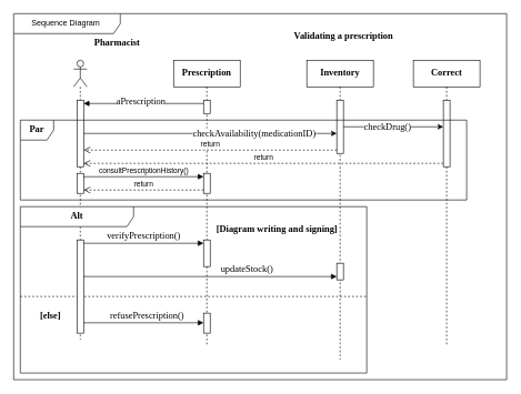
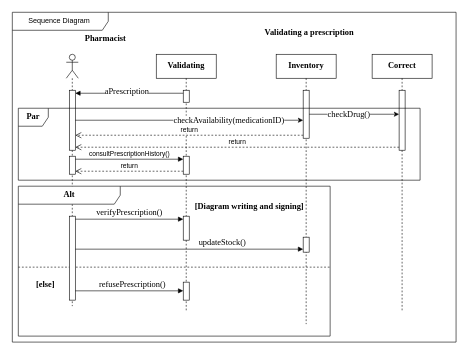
  <mxCell id="0" />
  <mxCell id="1" parent="0" />
  <mxCell id="2" value="Sequence Diagram&amp;nbsp;" style="shape=umlFrame;whiteSpace=wrap;html=1;pointerEvents=0;recursiveResize=0;container=1;collapsible=0;width=160;" parent="1" vertex="1"><mxGeometry x="20" y="20" width="740" height="550" as="geometry" /></mxCell>
  <mxCell id="3" value="Validating a prescription" style="text;html=1;align=center;verticalAlign=middle;resizable=0;points=[];autosize=1;strokeColor=none;fillColor=none;fontFamily=Times New Roman;fontSize=14;fontStyle=1" parent="2" vertex="1"><mxGeometry x="410" y="20" width="170" height="30" as="geometry" /></mxCell>
- <mxCell id="4" value="&lt;font style=&quot;font-size: 14px;&quot; face=&quot;Times New Roman&quot;&gt;&lt;b&gt;Prescription&lt;/b&gt;&lt;/font&gt;" style="shape=umlLifeline;perimeter=lifelinePerimeter;whiteSpace=wrap;html=1;container=1;dropTarget=0;collapsible=0;recursiveResize=0;outlineConnect=0;portConstraint=eastwest;newEdgeStyle={&quot;curved&quot;:0,&quot;rounded&quot;:0};align=center;" parent="2" vertex="1"><mxGeometry x="240" y="70" width="100" height="430" as="geometry" /></mxCell>
+ <mxCell id="4" value="&lt;font style=&quot;font-size: 14px;&quot; face=&quot;Times New Roman&quot;&gt;&lt;b&gt;Validating&lt;/b&gt;&lt;/font&gt;" style="shape=umlLifeline;perimeter=lifelinePerimeter;whiteSpace=wrap;html=1;container=1;dropTarget=0;collapsible=0;recursiveResize=0;outlineConnect=0;portConstraint=eastwest;newEdgeStyle={&quot;curved&quot;:0,&quot;rounded&quot;:0};align=center;" parent="2" vertex="1"><mxGeometry x="240" y="70" width="100" height="430" as="geometry" /></mxCell>
  <mxCell id="5" value="" style="html=1;points=[[0,0,0,0,5],[0,1,0,0,-5],[1,0,0,0,5],[1,1,0,0,-5]];perimeter=orthogonalPerimeter;outlineConnect=0;targetShapes=umlLifeline;portConstraint=eastwest;newEdgeStyle={&quot;curved&quot;:0,&quot;rounded&quot;:0};" parent="4" vertex="1"><mxGeometry x="45" y="60" width="10" height="20" as="geometry" /></mxCell>
  <mxCell id="6" value="" style="html=1;points=[[0,0,0,0,5],[0,1,0,0,-5],[1,0,0,0,5],[1,1,0,0,-5]];perimeter=orthogonalPerimeter;outlineConnect=0;targetShapes=umlLifeline;portConstraint=eastwest;newEdgeStyle={&quot;curved&quot;:0,&quot;rounded&quot;:0};" parent="4" vertex="1"><mxGeometry x="45" y="170" width="10" height="30" as="geometry" /></mxCell>
  <mxCell id="7" value="&lt;font size=&quot;1&quot; face=&quot;Times New Roman&quot;&gt;&lt;b style=&quot;font-size: 14px;&quot;&gt;Correct&lt;/b&gt;&lt;/font&gt;" style="shape=umlLifeline;perimeter=lifelinePerimeter;whiteSpace=wrap;html=1;container=1;dropTarget=0;collapsible=0;recursiveResize=0;outlineConnect=0;portConstraint=eastwest;newEdgeStyle={&quot;curved&quot;:0,&quot;rounded&quot;:0};" parent="2" vertex="1"><mxGeometry x="600" y="70" width="100" height="430" as="geometry" /></mxCell>
  <mxCell id="8" value="" style="html=1;points=[[0,0,0,0,5],[0,1,0,0,-5],[1,0,0,0,5],[1,1,0,0,-5]];perimeter=orthogonalPerimeter;outlineConnect=0;targetShapes=umlLifeline;portConstraint=eastwest;newEdgeStyle={&quot;curved&quot;:0,&quot;rounded&quot;:0};" parent="7" vertex="1"><mxGeometry x="45" y="60" width="10" height="100" as="geometry" /></mxCell>
  <mxCell id="9" value="&lt;b&gt;&lt;font style=&quot;font-size: 14px;&quot; face=&quot;Times New Roman&quot;&gt;Inventory&lt;/font&gt;&lt;/b&gt;" style="shape=umlLifeline;perimeter=lifelinePerimeter;whiteSpace=wrap;html=1;container=1;dropTarget=0;collapsible=0;recursiveResize=0;outlineConnect=0;portConstraint=eastwest;newEdgeStyle={&quot;curved&quot;:0,&quot;rounded&quot;:0};" parent="2" vertex="1"><mxGeometry x="440" y="70" width="100" height="450" as="geometry" /></mxCell>
  <mxCell id="10" value="" style="html=1;points=[[0,0,0,0,5],[0,1,0,0,-5],[1,0,0,0,5],[1,1,0,0,-5]];perimeter=orthogonalPerimeter;outlineConnect=0;targetShapes=umlLifeline;portConstraint=eastwest;newEdgeStyle={&quot;curved&quot;:0,&quot;rounded&quot;:0};" parent="9" vertex="1"><mxGeometry x="45" y="60" width="10" height="80" as="geometry" /></mxCell>
  <mxCell id="11" value="" style="html=1;points=[[0,0,0,0,5],[0,1,0,0,-5],[1,0,0,0,5],[1,1,0,0,-5]];perimeter=orthogonalPerimeter;outlineConnect=0;targetShapes=umlLifeline;portConstraint=eastwest;newEdgeStyle={&quot;curved&quot;:0,&quot;rounded&quot;:0};" parent="9" vertex="1"><mxGeometry x="45" y="305" width="10" height="25" as="geometry" /></mxCell>
  <mxCell id="12" value="" style="shape=umlLifeline;perimeter=lifelinePerimeter;whiteSpace=wrap;html=1;container=1;dropTarget=0;collapsible=0;recursiveResize=0;outlineConnect=0;portConstraint=eastwest;newEdgeStyle={&quot;curved&quot;:0,&quot;rounded&quot;:0};participant=umlActor;" parent="2" vertex="1"><mxGeometry x="90" y="70" width="20" height="420" as="geometry" /></mxCell>
  <mxCell id="13" value="" style="html=1;points=[[0,0,0,0,5],[0,1,0,0,-5],[1,0,0,0,5],[1,1,0,0,-5]];perimeter=orthogonalPerimeter;outlineConnect=0;targetShapes=umlLifeline;portConstraint=eastwest;newEdgeStyle={&quot;curved&quot;:0,&quot;rounded&quot;:0};" parent="12" vertex="1"><mxGeometry x="5" y="60" width="10" height="100" as="geometry" /></mxCell>
  <mxCell id="14" value="" style="html=1;points=[[0,0,0,0,5],[0,1,0,0,-5],[1,0,0,0,5],[1,1,0,0,-5]];perimeter=orthogonalPerimeter;outlineConnect=0;targetShapes=umlLifeline;portConstraint=eastwest;newEdgeStyle={&quot;curved&quot;:0,&quot;rounded&quot;:0};" parent="12" vertex="1"><mxGeometry x="5" y="170" width="10" height="30" as="geometry" /></mxCell>
  <mxCell id="15" value="Pharmacist" style="text;html=1;align=center;verticalAlign=middle;resizable=0;points=[];autosize=1;strokeColor=none;fillColor=none;fontFamily=Times New Roman;fontStyle=1;fontSize=14;" parent="2" vertex="1"><mxGeometry x="110" y="30" width="90" height="30" as="geometry" /></mxCell>
  <mxCell id="16" value="" style="html=1;verticalAlign=bottom;labelBackgroundColor=none;endArrow=block;endFill=1;endSize=6;align=left;rounded=0;entryX=1;entryY=0;entryDx=0;entryDy=5;entryPerimeter=0;" parent="2" source="5" target="13" edge="1"><mxGeometry x="-1" relative="1" as="geometry"><mxPoint x="330" y="160" as="sourcePoint" /><mxPoint x="490" y="160" as="targetPoint" /></mxGeometry></mxCell>
  <mxCell id="17" value="aPrescription" style="edgeLabel;html=1;align=center;verticalAlign=middle;resizable=0;points=[];fontFamily=Times New Roman;fontSize=14;" parent="16" vertex="1" connectable="0"><mxGeometry x="0.087" y="-3" relative="1" as="geometry"><mxPoint x="3" as="offset" /></mxGeometry></mxCell>
  <mxCell id="18" value="" style="edgeStyle=none;orthogonalLoop=1;jettySize=auto;html=1;rounded=0;" parent="2" source="13" target="10" edge="1"><mxGeometry width="100" relative="1" as="geometry"><mxPoint x="160" y="320" as="sourcePoint" /><mxPoint x="260" y="320" as="targetPoint" /><Array as="points" /></mxGeometry></mxCell>
  <mxCell id="19" value="checkAvailability(medicationID)" style="edgeLabel;html=1;align=center;verticalAlign=middle;resizable=0;points=[];fontFamily=Times New Roman;fontSize=14;" parent="18" vertex="1" connectable="0"><mxGeometry x="0.317" relative="1" as="geometry"><mxPoint x="5" as="offset" /></mxGeometry></mxCell>
  <mxCell id="20" value="" style="edgeStyle=none;orthogonalLoop=1;jettySize=auto;html=1;rounded=0;" parent="2" source="10" target="8" edge="1"><mxGeometry width="100" relative="1" as="geometry"><mxPoint x="520" y="170" as="sourcePoint" /><mxPoint x="540" y="340" as="targetPoint" /><Array as="points" /></mxGeometry></mxCell>
  <mxCell id="21" value="checkDrug()" style="edgeLabel;html=1;align=center;verticalAlign=middle;resizable=0;points=[];fontSize=14;fontFamily=Times New Roman;" parent="20" vertex="1" connectable="0"><mxGeometry x="-0.128" relative="1" as="geometry"><mxPoint as="offset" /></mxGeometry></mxCell>
  <mxCell id="22" value="return" style="html=1;verticalAlign=bottom;endArrow=open;dashed=1;endSize=8;curved=0;rounded=0;exitX=0;exitY=1;exitDx=0;exitDy=-5;exitPerimeter=0;" parent="2" source="6" target="14" edge="1"><mxGeometry relative="1" as="geometry"><mxPoint x="280" y="285" as="sourcePoint" /><mxPoint x="370" y="160" as="targetPoint" /></mxGeometry></mxCell>
  <mxCell id="23" value="return" style="html=1;verticalAlign=bottom;endArrow=open;dashed=1;endSize=8;curved=0;rounded=0;exitX=0;exitY=1;exitDx=0;exitDy=-5;exitPerimeter=0;" parent="2" source="10" target="13" edge="1"><mxGeometry relative="1" as="geometry"><mxPoint x="450" y="160" as="sourcePoint" /><mxPoint x="370" y="160" as="targetPoint" /></mxGeometry></mxCell>
  <mxCell id="24" value="return" style="html=1;verticalAlign=bottom;endArrow=open;dashed=1;endSize=8;curved=0;rounded=0;exitX=0;exitY=1;exitDx=0;exitDy=-5;exitPerimeter=0;entryX=1;entryY=1;entryDx=0;entryDy=-5;entryPerimeter=0;" parent="2" source="8" target="13" edge="1"><mxGeometry relative="1" as="geometry"><mxPoint x="450" y="160" as="sourcePoint" /><mxPoint x="370" y="160" as="targetPoint" /></mxGeometry></mxCell>
  <mxCell id="25" value="consultPrescriptionHistory()" style="html=1;verticalAlign=bottom;endArrow=block;curved=0;rounded=0;exitX=1;exitY=0;exitDx=0;exitDy=5;exitPerimeter=0;entryX=0;entryY=0;entryDx=0;entryDy=5;entryPerimeter=0;" parent="2" source="14" target="6" edge="1"><mxGeometry width="80" relative="1" as="geometry"><mxPoint x="370" y="160" as="sourcePoint" /><mxPoint x="450" y="160" as="targetPoint" /></mxGeometry></mxCell>
  <mxCell id="26" value="&lt;font size=&quot;1&quot; face=&quot;Times New Roman&quot;&gt;&lt;b style=&quot;font-size: 14px;&quot;&gt;Alt&lt;/b&gt;&lt;/font&gt;" style="shape=umlFrame;whiteSpace=wrap;html=1;pointerEvents=0;recursiveResize=0;container=1;collapsible=0;width=170;" parent="2" vertex="1"><mxGeometry x="10" y="290" width="520" height="250" as="geometry" /></mxCell>
  <mxCell id="27" value="" style="line;strokeWidth=1;dashed=1;labelPosition=center;verticalLabelPosition=bottom;align=left;verticalAlign=top;spacingLeft=20;spacingTop=15;html=1;whiteSpace=wrap;" parent="26" vertex="1"><mxGeometry y="130" width="520" height="10" as="geometry" /></mxCell>
  <mxCell id="28" value="" style="html=1;points=[[0,0,0,0,5],[0,1,0,0,-5],[1,0,0,0,5],[1,1,0,0,-5]];perimeter=orthogonalPerimeter;outlineConnect=0;targetShapes=umlLifeline;portConstraint=eastwest;newEdgeStyle={&quot;curved&quot;:0,&quot;rounded&quot;:0};" parent="26" vertex="1"><mxGeometry x="85" y="50" width="10" height="140" as="geometry" /></mxCell>
  <mxCell id="29" value="" style="html=1;points=[[0,0,0,0,5],[0,1,0,0,-5],[1,0,0,0,5],[1,1,0,0,-5]];perimeter=orthogonalPerimeter;outlineConnect=0;targetShapes=umlLifeline;portConstraint=eastwest;newEdgeStyle={&quot;curved&quot;:0,&quot;rounded&quot;:0};" parent="26" vertex="1"><mxGeometry x="275" y="50" width="10" height="40" as="geometry" /></mxCell>
  <mxCell id="30" value="&lt;font style=&quot;font-size: 14px;&quot;&gt;verifyPrescription()&lt;/font&gt;" style="html=1;verticalAlign=bottom;endArrow=block;curved=0;rounded=0;exitX=1;exitY=0;exitDx=0;exitDy=5;exitPerimeter=0;entryX=0;entryY=0;entryDx=0;entryDy=5;entryPerimeter=0;fontFamily=Times New Roman;" parent="26" source="28" target="29" edge="1"><mxGeometry width="80" relative="1" as="geometry"><mxPoint x="360" y="-20" as="sourcePoint" /><mxPoint x="440" y="-20" as="targetPoint" /></mxGeometry></mxCell>
  <mxCell id="31" value="[else]" style="text;html=1;align=center;verticalAlign=middle;resizable=0;points=[];autosize=1;strokeColor=none;fillColor=none;fontFamily=Times New Roman;fontSize=14;fontStyle=1" parent="26" vertex="1"><mxGeometry x="20" y="150" width="50" height="30" as="geometry" /></mxCell>
  <mxCell id="32" value="&lt;font style=&quot;font-size: 14px;&quot; face=&quot;Times New Roman&quot;&gt;&lt;b&gt;[Diagram writing and signing]&lt;/b&gt;&lt;/font&gt;" style="text;html=1;align=center;verticalAlign=middle;resizable=0;points=[];autosize=1;strokeColor=none;fillColor=none;" parent="26" vertex="1"><mxGeometry x="285" y="20" width="200" height="30" as="geometry" /></mxCell>
  <mxCell id="33" value="" style="html=1;points=[[0,0,0,0,5],[0,1,0,0,-5],[1,0,0,0,5],[1,1,0,0,-5]];perimeter=orthogonalPerimeter;outlineConnect=0;targetShapes=umlLifeline;portConstraint=eastwest;newEdgeStyle={&quot;curved&quot;:0,&quot;rounded&quot;:0};" parent="26" vertex="1"><mxGeometry x="275" y="160" width="10" height="30" as="geometry" /></mxCell>
  <mxCell id="34" value="&lt;font style=&quot;font-size: 14px;&quot; face=&quot;Times New Roman&quot;&gt;refusePrescription()&lt;/font&gt;" style="html=1;verticalAlign=bottom;endArrow=block;curved=0;rounded=0;exitX=1;exitY=1;exitDx=0;exitDy=-5;exitPerimeter=0;" parent="26" edge="1"><mxGeometry x="0.056" width="80" relative="1" as="geometry"><mxPoint x="95" y="174.5" as="sourcePoint" /><mxPoint x="275" y="174.5" as="targetPoint" /><mxPoint as="offset" /></mxGeometry></mxCell>
  <mxCell id="35" value="&lt;font style=&quot;font-size: 14px;&quot; face=&quot;Times New Roman&quot;&gt;updateStock()&lt;/font&gt;" style="html=1;verticalAlign=bottom;endArrow=block;curved=0;rounded=0;entryX=0;entryY=1;entryDx=0;entryDy=-5;entryPerimeter=0;" parent="2" source="28" target="11" edge="1"><mxGeometry x="0.289" width="80" relative="1" as="geometry"><mxPoint x="370" y="260" as="sourcePoint" /><mxPoint x="450" y="260" as="targetPoint" /><Array as="points" /><mxPoint as="offset" /></mxGeometry></mxCell>
  <mxCell id="36" value="&lt;p&gt;&lt;font style=&quot;font-size: 14px;&quot; face=&quot;Times New Roman&quot;&gt;&lt;b&gt;Par&lt;/b&gt;&lt;/font&gt;&lt;/p&gt;" style="shape=umlFrame;whiteSpace=wrap;html=1;pointerEvents=0;recursiveResize=0;container=1;collapsible=0;width=50;" parent="2" vertex="1"><mxGeometry x="10" y="160" width="670" height="120" as="geometry" /></mxCell>
